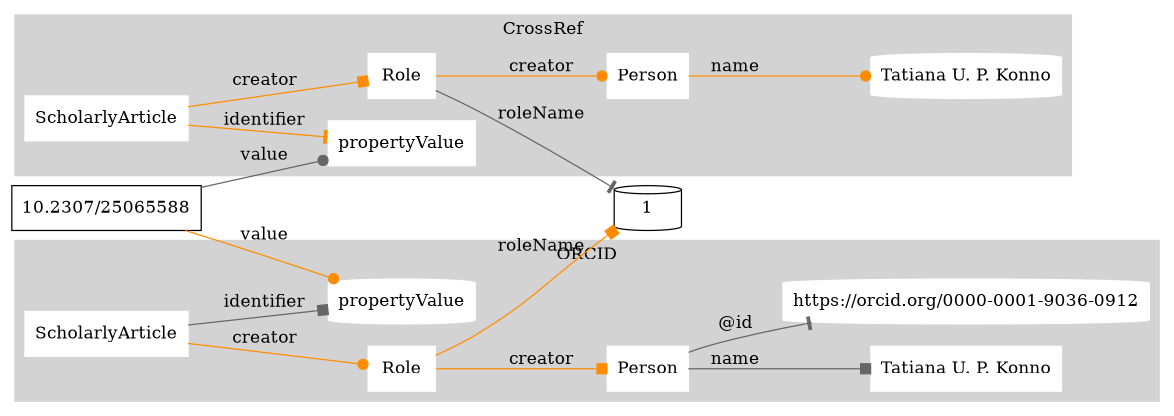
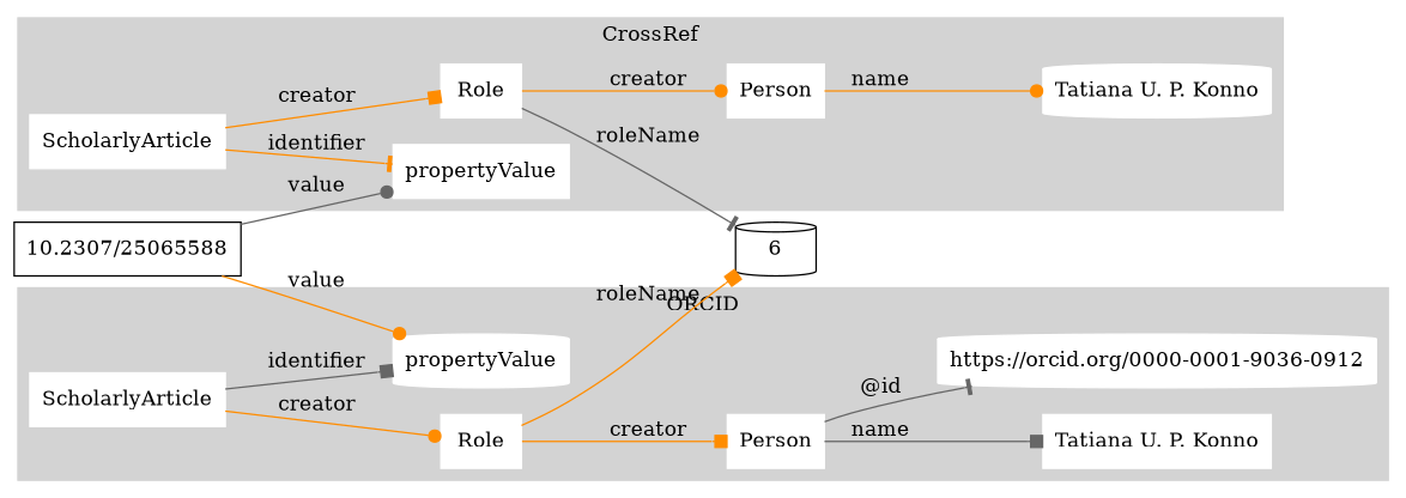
  digraph {
    newrank=true
    rankdir=LR
    node [color=white style=filled shape=box]
    edge [color=darkorange arrowhead=box]
    n1 [label=propertyValue shape=cylinder]
    n2 [label=propertyValue]
    n3 [label=ScholarlyArticle]
    n4 [label=ScholarlyArticle]
    n5 [label="Tatiana U. P. Konno"]
    n6 [label="Tatiana U. P. Konno" shape=cylinder]
    n7 [label=Role]
    n8 [label=Person]
    "https://orcid.org/0000-0001-9036-0912" [shape=cylinder]
    n10 [label=Role]
    n11 [label=Person]
-   n12 [label=1 shape=cylinder color="" style=""]
+   n12 [label=6 shape=cylinder color="" style=""]
    n13 [label="10.2307/25065588" color="" style=""]
    subgraph sub_1 {
      rank=same
      n1
      n2
    }
    subgraph sub_2 {
      rank=same
      n3
      n4
    }
    subgraph sub_3 {
      rank=same
      n5
      n6
    }
    subgraph cluster_4 {
      color=lightgrey
      label=ORCID
      style=filled
      n1
      n3
      n5
      n7
      n8
      "https://orcid.org/0000-0001-9036-0912"
    }
    subgraph cluster_5 {
      color=lightgrey
      label=CrossRef
      style=filled
      n2
      n4
      n6
      n10
      n11
    }
    n3 -> n1 [label=identifier color=gray40]
    n3 -> n7 [label=creator arrowhead=dot]
    n4 -> n2 [label=identifier arrowhead=tee]
    n4 -> n10 [label=creator]
    n7 -> n8 [label=creator]
    n7 -> n12 [label=roleName]
    n8 -> n5 [label=name color=gray40]
    n8 -> "https://orcid.org/0000-0001-9036-0912" [label="@id" color=gray40 arrowhead=tee]
    n10 -> n11 [label=creator arrowhead=dot]
    n10 -> n12 [label=roleName color=gray40 arrowhead=tee]
    n11 -> n6 [label=name arrowhead=dot]
    n13 -> n1 [label=value arrowhead=dot]
    n13 -> n2 [label=value color=gray40 arrowhead=dot]
  }
